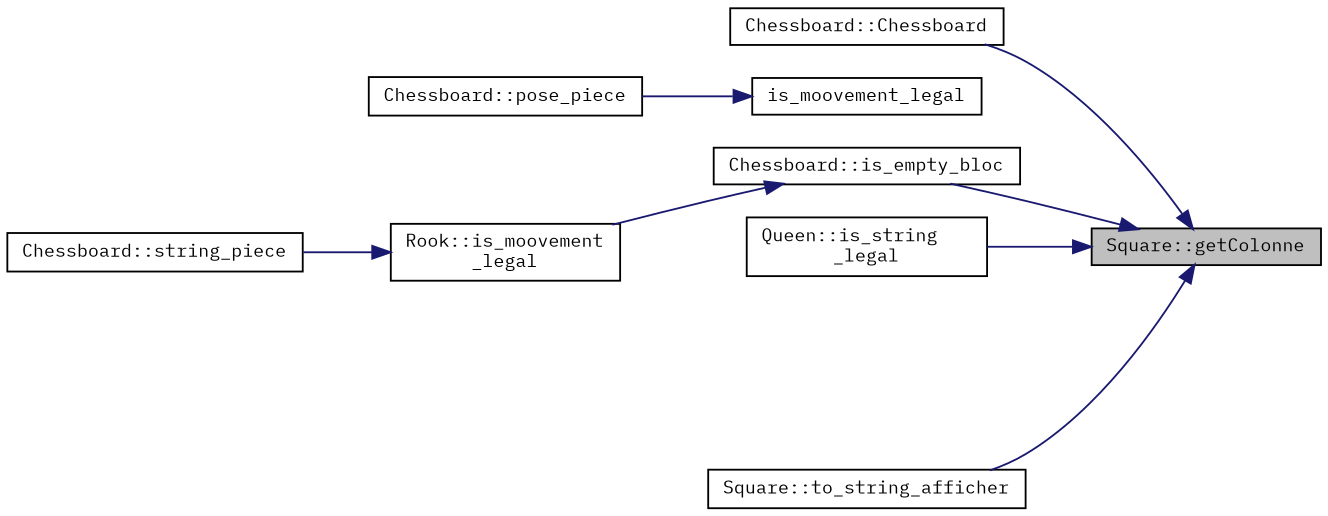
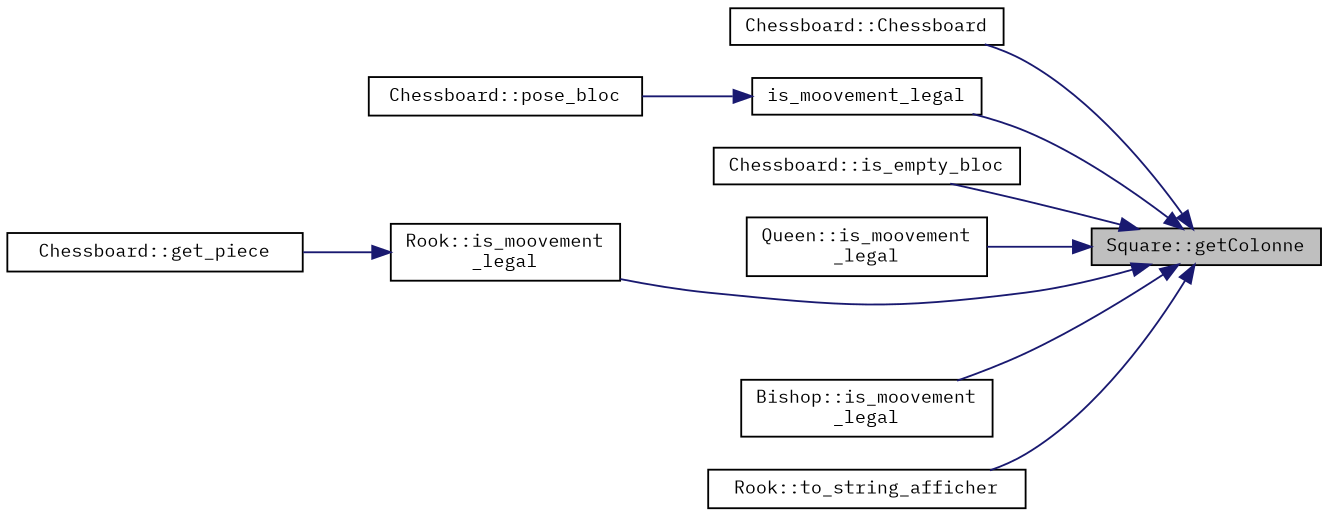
  digraph {
    fontname="IBM Plex Mono"
    rankdir=RL
    node [color=black fillcolor=white fontname="IBM Plex Mono" fontsize=10 shape=record style=filled]
    edge [color=midnightblue dir=back fontname="IBM Plex Mono" fontsize=10 labelfontname=Helvetica labelfontsize=10 style=solid]
    n1 [fillcolor=grey75 fontcolor=black height=0.2 label="Square::getColonne" width=0.4]
    n2 [height=0.2 label="Chessboard::Chessboard" width=0.4]
    n3 [height=0.2 label="Chessboard::is_empty_bloc" width=0.4]
    n4 [height=0.2 label=is_moovement_legal width=0.4]
-   n5 [height=0.2 label="Queen::is_string\l_legal" width=0.4]
+   n5 [height=0.2 label="Queen::is_moovement\l_legal" width=0.4]
    n6 [height=0.2 label="Rook::is_moovement\l_legal" width=0.4]
-   n8 [height=0.2 label="Square::to_string_afficher" width=0.4]
-   n9 [height=0.2 label="Chessboard::string_piece" width=0.4]
-   n10 [height=0.2 label="Chessboard::pose_piece" width=0.4]
+   n7 [height=0.2 label="Bishop::is_moovement\l_legal" width=0.4]
+   n8 [height=0.2 label="Rook::to_string_afficher" width=0.4]
+   n9 [height=0.2 label="Chessboard::get_piece" width=0.4]
+   n10 [height=0.2 label="Chessboard::pose_bloc" width=0.4]
    n1 -> n2
    n1 -> n3
+   n1 -> n4
    n1 -> n5
-   n3 -> n6
+   n1 -> n6
+   n1 -> n7
    n1 -> n8
    n4 -> n10
    n6 -> n9
  }
